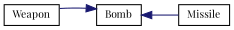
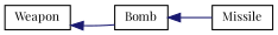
  digraph {
    fontname="Playfair Display"
    rankdir=LR
    node [color=black fillcolor=white fontname="Playfair Display" fontsize=10 shape=record style=filled]
    edge [color=midnightblue dir=back fontname="Playfair Display" fontsize=10 labelfontname=Helvetica labelfontsize=10 style=solid]
    n1 [height=0.2 label=Weapon width=0.4]
    n2 [height=0.2 label=Bomb width=0.4]
    n3 [height=0.2 label=Missile width=0.4]
-   n2 -> n1
+   n1 -> n2
    n2 -> n3
  }
